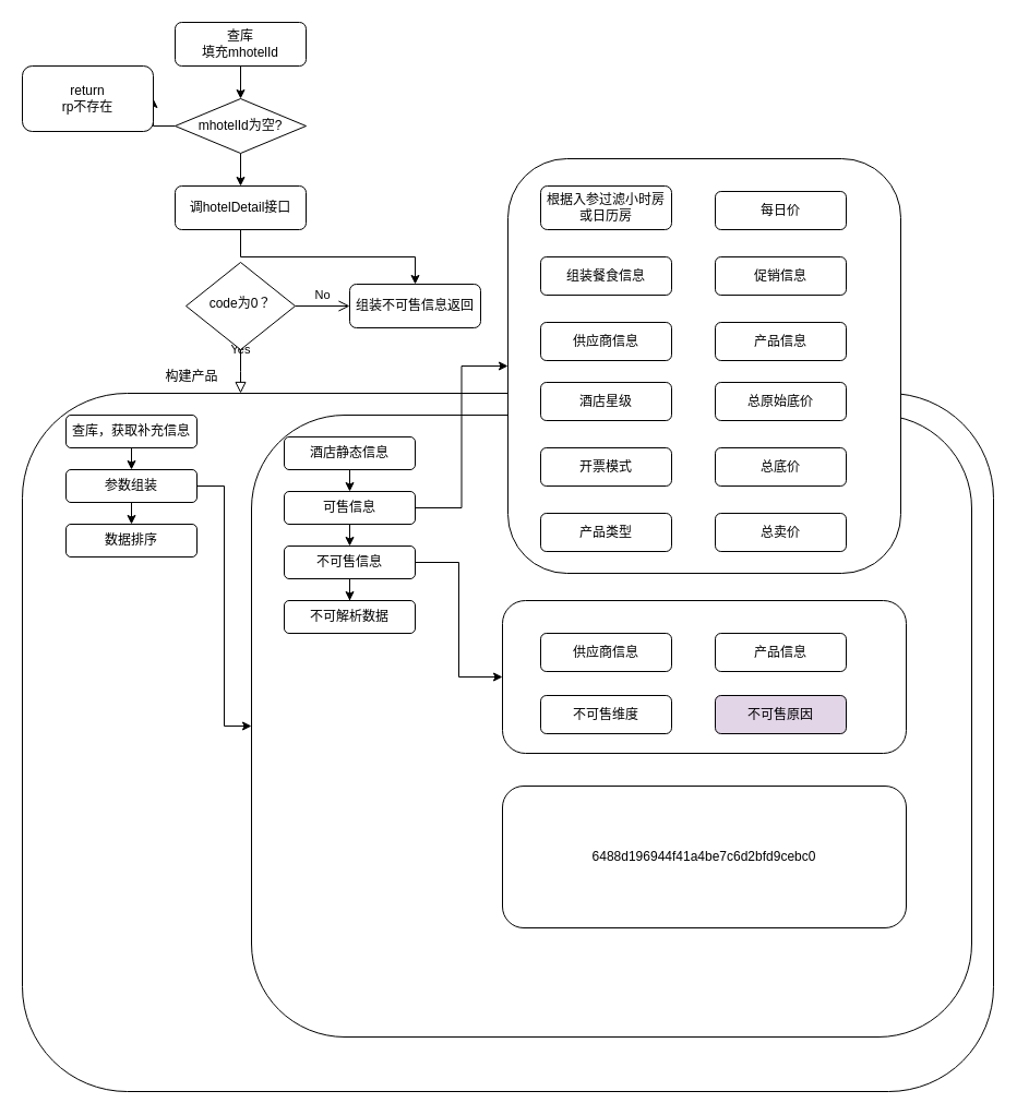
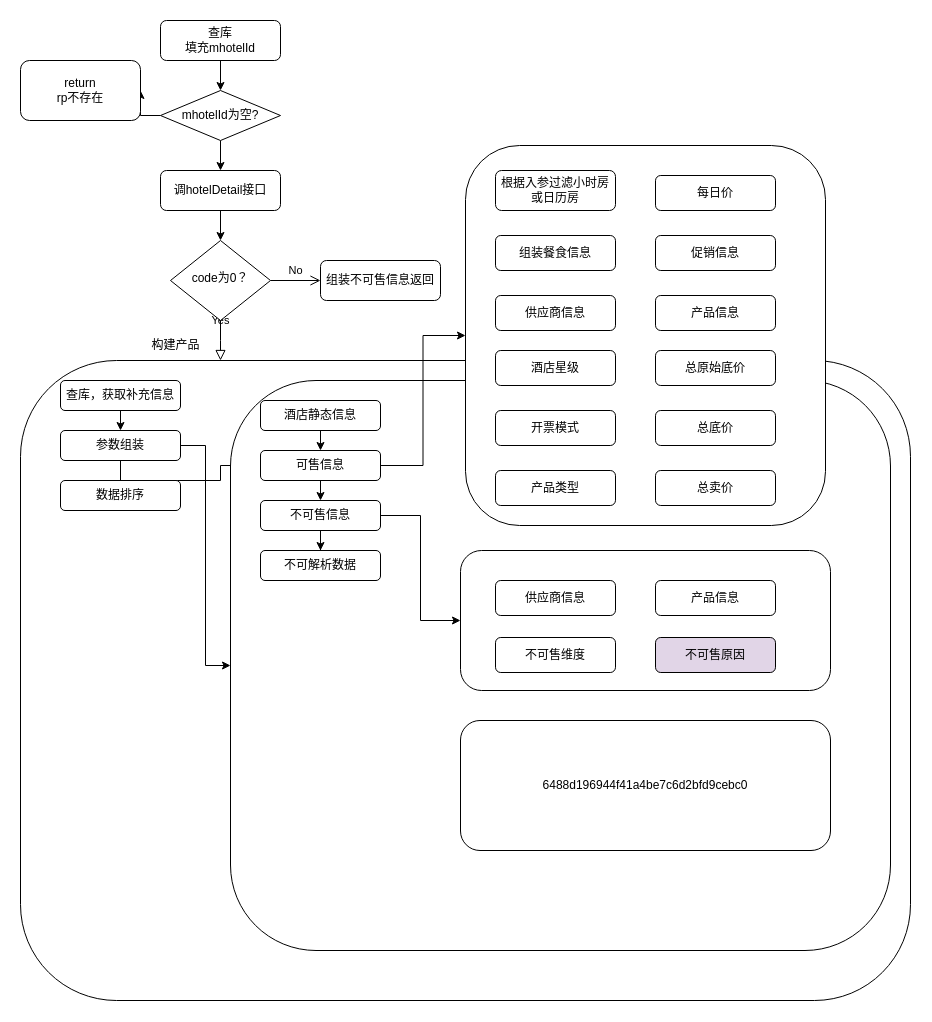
  <mxCell id="0" />
  <mxCell id="1" parent="0" />
  <mxCell id="2" style="edgeStyle=orthogonalEdgeStyle;rounded=0;orthogonalLoop=1;jettySize=auto;html=1;exitX=0.5;exitY=1;exitDx=0;exitDy=0;entryX=0.5;entryY=0;entryDx=0;entryDy=0;" edge="1" parent="1" source="3" target="13"><mxGeometry relative="1" as="geometry" /></mxCell>
  <mxCell id="3" value="查库&lt;br&gt;填充mhotelId" style="rounded=1;whiteSpace=wrap;html=1;fontSize=12;glass=0;strokeWidth=1;shadow=0;" parent="1" vertex="1"><mxGeometry x="160" y="20" width="120" height="40" as="geometry" /></mxCell>
  <mxCell id="4" value="Yes" style="rounded=0;html=1;jettySize=auto;orthogonalLoop=1;fontSize=11;endArrow=block;endFill=0;endSize=8;strokeWidth=1;shadow=0;labelBackgroundColor=none;edgeStyle=orthogonalEdgeStyle;" parent="1" source="6" edge="1"><mxGeometry y="20" relative="1" as="geometry"><mxPoint as="offset" /><mxPoint x="220" y="360" as="targetPoint" /></mxGeometry></mxCell>
  <mxCell id="5" value="No" style="edgeStyle=orthogonalEdgeStyle;rounded=0;html=1;jettySize=auto;orthogonalLoop=1;fontSize=11;endArrow=open;endFill=0;endSize=8;strokeWidth=1;shadow=0;labelBackgroundColor=none;" parent="1" source="6" target="7" edge="1"><mxGeometry y="10" relative="1" as="geometry"><mxPoint as="offset" /></mxGeometry></mxCell>
  <mxCell id="6" value="code为0？" style="rhombus;whiteSpace=wrap;html=1;shadow=0;fontFamily=Helvetica;fontSize=12;align=center;strokeWidth=1;spacing=6;spacingTop=-4;" parent="1" vertex="1"><mxGeometry x="170" y="240" width="100" height="80" as="geometry" /></mxCell>
  <mxCell id="7" value="组装不可售信息返回" style="rounded=1;whiteSpace=wrap;html=1;fontSize=12;glass=0;strokeWidth=1;shadow=0;" parent="1" vertex="1"><mxGeometry x="320" y="260" width="120" height="40" as="geometry" /></mxCell>
  <mxCell id="8" value="" style="rounded=1;whiteSpace=wrap;html=1;fontSize=12;glass=0;strokeWidth=1;shadow=0;" parent="1" vertex="1"><mxGeometry x="20" y="360" width="890" height="640" as="geometry" /></mxCell>
- <mxCell id="9" style="edgeStyle=orthogonalEdgeStyle;rounded=0;orthogonalLoop=1;jettySize=auto;html=1;exitX=0.5;exitY=1;exitDx=0;exitDy=0;" edge="1" parent="1" source="10" target="7"><mxGeometry relative="1" as="geometry" /></mxCell>
+ <mxCell id="9" style="edgeStyle=orthogonalEdgeStyle;rounded=0;orthogonalLoop=1;jettySize=auto;html=1;exitX=0.5;exitY=1;exitDx=0;exitDy=0;entryX=0.5;entryY=0;entryDx=0;entryDy=0;" edge="1" parent="1" source="10" target="6"><mxGeometry relative="1" as="geometry" /></mxCell>
  <mxCell id="10" value="调hotelDetail接口" style="rounded=1;whiteSpace=wrap;html=1;" vertex="1" parent="1"><mxGeometry x="160" y="170" width="120" height="40" as="geometry" /></mxCell>
  <mxCell id="11" style="edgeStyle=orthogonalEdgeStyle;rounded=0;orthogonalLoop=1;jettySize=auto;html=1;exitX=0;exitY=0.5;exitDx=0;exitDy=0;entryX=1;entryY=0.5;entryDx=0;entryDy=0;" edge="1" parent="1" source="13" target="14"><mxGeometry relative="1" as="geometry" /></mxCell>
  <mxCell id="12" style="edgeStyle=orthogonalEdgeStyle;rounded=0;orthogonalLoop=1;jettySize=auto;html=1;exitX=0.5;exitY=1;exitDx=0;exitDy=0;entryX=0.5;entryY=0;entryDx=0;entryDy=0;" edge="1" parent="1" source="13" target="10"><mxGeometry relative="1" as="geometry" /></mxCell>
  <mxCell id="13" value="mhotelId为空?" style="rhombus;whiteSpace=wrap;html=1;" vertex="1" parent="1"><mxGeometry x="160" y="90" width="120" height="50" as="geometry" /></mxCell>
  <mxCell id="14" value="return &lt;br&gt;rp不存在" style="rounded=1;whiteSpace=wrap;html=1;" vertex="1" parent="1"><mxGeometry x="20" y="60" width="120" height="60" as="geometry" /></mxCell>
  <mxCell id="15" value="构建产品" style="text;html=1;align=center;verticalAlign=middle;resizable=0;points=[];autosize=1;strokeColor=none;fillColor=none;" vertex="1" parent="1"><mxGeometry x="140" y="330" width="70" height="30" as="geometry" /></mxCell>
  <mxCell id="16" style="edgeStyle=orthogonalEdgeStyle;rounded=0;orthogonalLoop=1;jettySize=auto;html=1;exitX=0.5;exitY=1;exitDx=0;exitDy=0;entryX=0.5;entryY=0;entryDx=0;entryDy=0;" edge="1" parent="1" source="17" target="20"><mxGeometry relative="1" as="geometry" /></mxCell>
  <mxCell id="17" value="查库，获取补充信息" style="rounded=1;whiteSpace=wrap;html=1;" vertex="1" parent="1"><mxGeometry x="60" y="380" width="120" height="30" as="geometry" /></mxCell>
- <mxCell id="18" style="edgeStyle=orthogonalEdgeStyle;rounded=0;orthogonalLoop=1;jettySize=auto;html=1;exitX=0.5;exitY=1;exitDx=0;exitDy=0;entryX=0.5;entryY=0;entryDx=0;entryDy=0;" edge="1" parent="1" source="20" target="21"><mxGeometry relative="1" as="geometry" /></mxCell>
+ <mxCell id="18" style="edgeStyle=orthogonalEdgeStyle;rounded=0;orthogonalLoop=1;jettySize=auto;html=1;exitX=0.5;exitY=1;exitDx=0;exitDy=0;" edge="1" parent="1" source="20" target="27"><mxGeometry relative="1" as="geometry" /></mxCell>
  <mxCell id="19" style="edgeStyle=orthogonalEdgeStyle;rounded=0;orthogonalLoop=1;jettySize=auto;html=1;exitX=1;exitY=0.5;exitDx=0;exitDy=0;entryX=0;entryY=0.5;entryDx=0;entryDy=0;" edge="1" parent="1" source="20" target="22"><mxGeometry relative="1" as="geometry" /></mxCell>
  <mxCell id="20" value="参数组装" style="rounded=1;whiteSpace=wrap;html=1;" vertex="1" parent="1"><mxGeometry x="60" y="430" width="120" height="30" as="geometry" /></mxCell>
  <mxCell id="21" value="数据排序" style="rounded=1;whiteSpace=wrap;html=1;" vertex="1" parent="1"><mxGeometry x="60" y="480" width="120" height="30" as="geometry" /></mxCell>
  <mxCell id="22" value="" style="rounded=1;whiteSpace=wrap;html=1;" vertex="1" parent="1"><mxGeometry x="230" y="380" width="660" height="570" as="geometry" /></mxCell>
  <mxCell id="23" style="edgeStyle=orthogonalEdgeStyle;rounded=0;orthogonalLoop=1;jettySize=auto;html=1;exitX=0.5;exitY=1;exitDx=0;exitDy=0;entryX=0.5;entryY=0;entryDx=0;entryDy=0;" edge="1" parent="1" source="24" target="27"><mxGeometry relative="1" as="geometry" /></mxCell>
  <mxCell id="24" value="酒店静态信息" style="rounded=1;whiteSpace=wrap;html=1;" vertex="1" parent="1"><mxGeometry x="260" y="400" width="120" height="30" as="geometry" /></mxCell>
  <mxCell id="25" style="edgeStyle=orthogonalEdgeStyle;rounded=0;orthogonalLoop=1;jettySize=auto;html=1;exitX=0.5;exitY=1;exitDx=0;exitDy=0;entryX=0.5;entryY=0;entryDx=0;entryDy=0;" edge="1" parent="1" source="27" target="30"><mxGeometry relative="1" as="geometry" /></mxCell>
  <mxCell id="26" style="edgeStyle=orthogonalEdgeStyle;rounded=0;orthogonalLoop=1;jettySize=auto;html=1;exitX=1;exitY=0.5;exitDx=0;exitDy=0;entryX=0;entryY=0.5;entryDx=0;entryDy=0;" edge="1" parent="1" source="27" target="32"><mxGeometry relative="1" as="geometry" /></mxCell>
  <mxCell id="27" value="可售信息" style="rounded=1;whiteSpace=wrap;html=1;" vertex="1" parent="1"><mxGeometry x="260" y="450" width="120" height="30" as="geometry" /></mxCell>
  <mxCell id="28" style="edgeStyle=orthogonalEdgeStyle;rounded=0;orthogonalLoop=1;jettySize=auto;html=1;exitX=0.5;exitY=1;exitDx=0;exitDy=0;" edge="1" parent="1" source="30" target="31"><mxGeometry relative="1" as="geometry" /></mxCell>
  <mxCell id="29" style="edgeStyle=orthogonalEdgeStyle;rounded=0;orthogonalLoop=1;jettySize=auto;html=1;exitX=1;exitY=0.5;exitDx=0;exitDy=0;entryX=0;entryY=0.5;entryDx=0;entryDy=0;" edge="1" parent="1" source="30" target="45"><mxGeometry relative="1" as="geometry" /></mxCell>
  <mxCell id="30" value="不可售信息" style="rounded=1;whiteSpace=wrap;html=1;" vertex="1" parent="1"><mxGeometry x="260" y="500" width="120" height="30" as="geometry" /></mxCell>
  <mxCell id="31" value="不可解析数据" style="rounded=1;whiteSpace=wrap;html=1;" vertex="1" parent="1"><mxGeometry x="260" y="550" width="120" height="30" as="geometry" /></mxCell>
  <mxCell id="32" value="" style="rounded=1;whiteSpace=wrap;html=1;" vertex="1" parent="1"><mxGeometry x="465" y="145" width="360" height="380" as="geometry" /></mxCell>
  <mxCell id="33" value="根据入参过滤小时房或日历房" style="rounded=1;whiteSpace=wrap;html=1;" vertex="1" parent="1"><mxGeometry x="495" y="170" width="120" height="40" as="geometry" /></mxCell>
  <mxCell id="34" value="组装餐食信息" style="rounded=1;whiteSpace=wrap;html=1;" vertex="1" parent="1"><mxGeometry x="495" y="235" width="120" height="35" as="geometry" /></mxCell>
  <mxCell id="35" value="供应商信息" style="rounded=1;whiteSpace=wrap;html=1;" vertex="1" parent="1"><mxGeometry x="495" y="295" width="120" height="35" as="geometry" /></mxCell>
  <mxCell id="36" value="开票模式" style="rounded=1;whiteSpace=wrap;html=1;" vertex="1" parent="1"><mxGeometry x="495" y="410" width="120" height="35" as="geometry" /></mxCell>
  <mxCell id="37" value="酒店星级" style="rounded=1;whiteSpace=wrap;html=1;" vertex="1" parent="1"><mxGeometry x="495" y="350" width="120" height="35" as="geometry" /></mxCell>
  <mxCell id="38" value="产品类型" style="rounded=1;whiteSpace=wrap;html=1;" vertex="1" parent="1"><mxGeometry x="495" y="470" width="120" height="35" as="geometry" /></mxCell>
  <mxCell id="39" value="总原始底价" style="rounded=1;whiteSpace=wrap;html=1;" vertex="1" parent="1"><mxGeometry x="655" y="350" width="120" height="35" as="geometry" /></mxCell>
  <mxCell id="40" value="总卖价" style="rounded=1;whiteSpace=wrap;html=1;" vertex="1" parent="1"><mxGeometry x="655" y="470" width="120" height="35" as="geometry" /></mxCell>
  <mxCell id="41" value="总底价" style="rounded=1;whiteSpace=wrap;html=1;" vertex="1" parent="1"><mxGeometry x="655" y="410" width="120" height="35" as="geometry" /></mxCell>
  <mxCell id="42" value="促销信息" style="rounded=1;whiteSpace=wrap;html=1;" vertex="1" parent="1"><mxGeometry x="655" y="235" width="120" height="35" as="geometry" /></mxCell>
  <mxCell id="43" value="产品信息" style="rounded=1;whiteSpace=wrap;html=1;" vertex="1" parent="1"><mxGeometry x="655" y="295" width="120" height="35" as="geometry" /></mxCell>
  <mxCell id="44" value="每日价" style="rounded=1;whiteSpace=wrap;html=1;" vertex="1" parent="1"><mxGeometry x="655" y="175" width="120" height="35" as="geometry" /></mxCell>
  <mxCell id="45" value="" style="rounded=1;whiteSpace=wrap;html=1;" vertex="1" parent="1"><mxGeometry x="460" y="550" width="370" height="140" as="geometry" /></mxCell>
  <mxCell id="46" value="供应商信息" style="rounded=1;whiteSpace=wrap;html=1;" vertex="1" parent="1"><mxGeometry x="495" y="580" width="120" height="35" as="geometry" /></mxCell>
  <mxCell id="47" value="产品信息" style="rounded=1;whiteSpace=wrap;html=1;" vertex="1" parent="1"><mxGeometry x="655" y="580" width="120" height="35" as="geometry" /></mxCell>
  <mxCell id="48" value="不可售维度" style="rounded=1;whiteSpace=wrap;html=1;" vertex="1" parent="1"><mxGeometry x="495" y="637" width="120" height="35" as="geometry" /></mxCell>
  <mxCell id="49" value="不可售原因" style="rounded=1;whiteSpace=wrap;html=1;fillColor=#e1d5e7;" vertex="1" parent="1"><mxGeometry x="655" y="637" width="120" height="35" as="geometry" /></mxCell>
  <mxCell id="50" value="6488d196944f41a4be7c6d2bfd9cebc0" style="rounded=1;whiteSpace=wrap;html=1;" vertex="1" parent="1"><mxGeometry x="460" y="720" width="370" height="130" as="geometry" /></mxCell>
